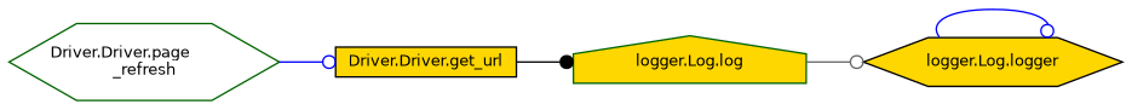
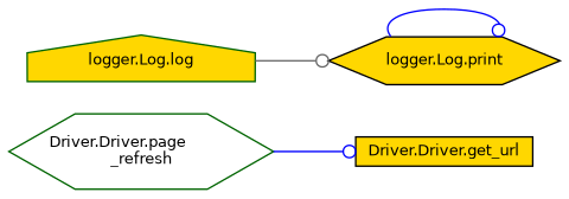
  digraph {
    rankdir=LR
    node [color=darkgreen fillcolor=gold fontname=Helvetica fontsize=10 shape=hexagon style=filled]
    edge [arrowhead=odot color=blue fontname=Helvetica fontsize=10 labelfontname=Helvetica labelfontsize=10 style=solid]
    n1 [fillcolor=white fontcolor=black height=0.2 label="Driver.Driver.page\l_refresh" width=0.4]
    n2 [color=black height=0.2 label="Driver.Driver.get_url" shape=box width=0.4]
    n3 [height=0.2 label="logger.Log.log" shape=house width=0.4]
-   n4 [color=black height=0.2 label="logger.Log.logger" width=0.4]
+   n4 [color=black height=0.2 label="logger.Log.print" width=0.4]
    n1 -> n2
-   n2 -> n3 [arrowhead=dot color=black]
    n3 -> n4 [color=gray40]
    n4 -> n4
  }
